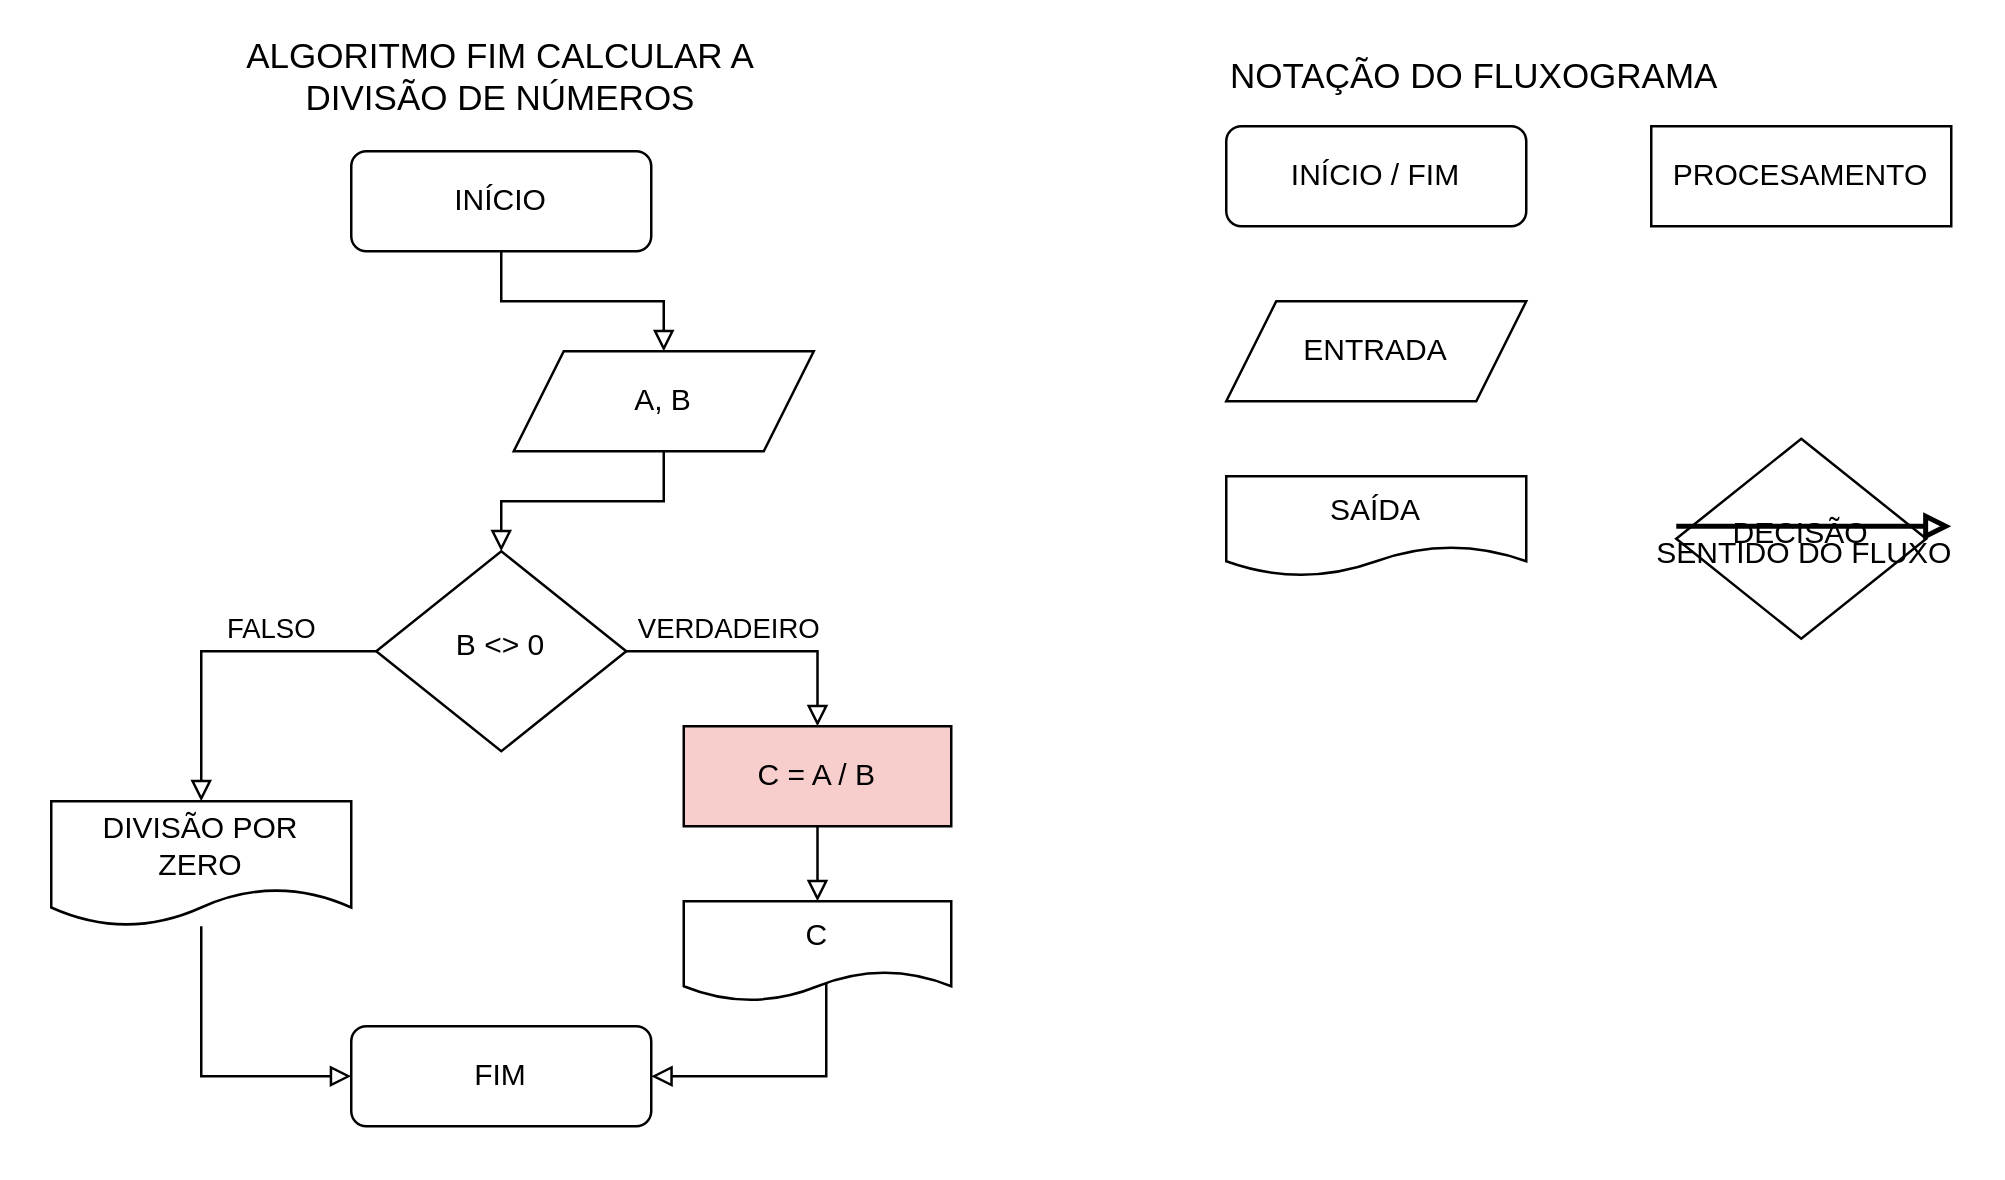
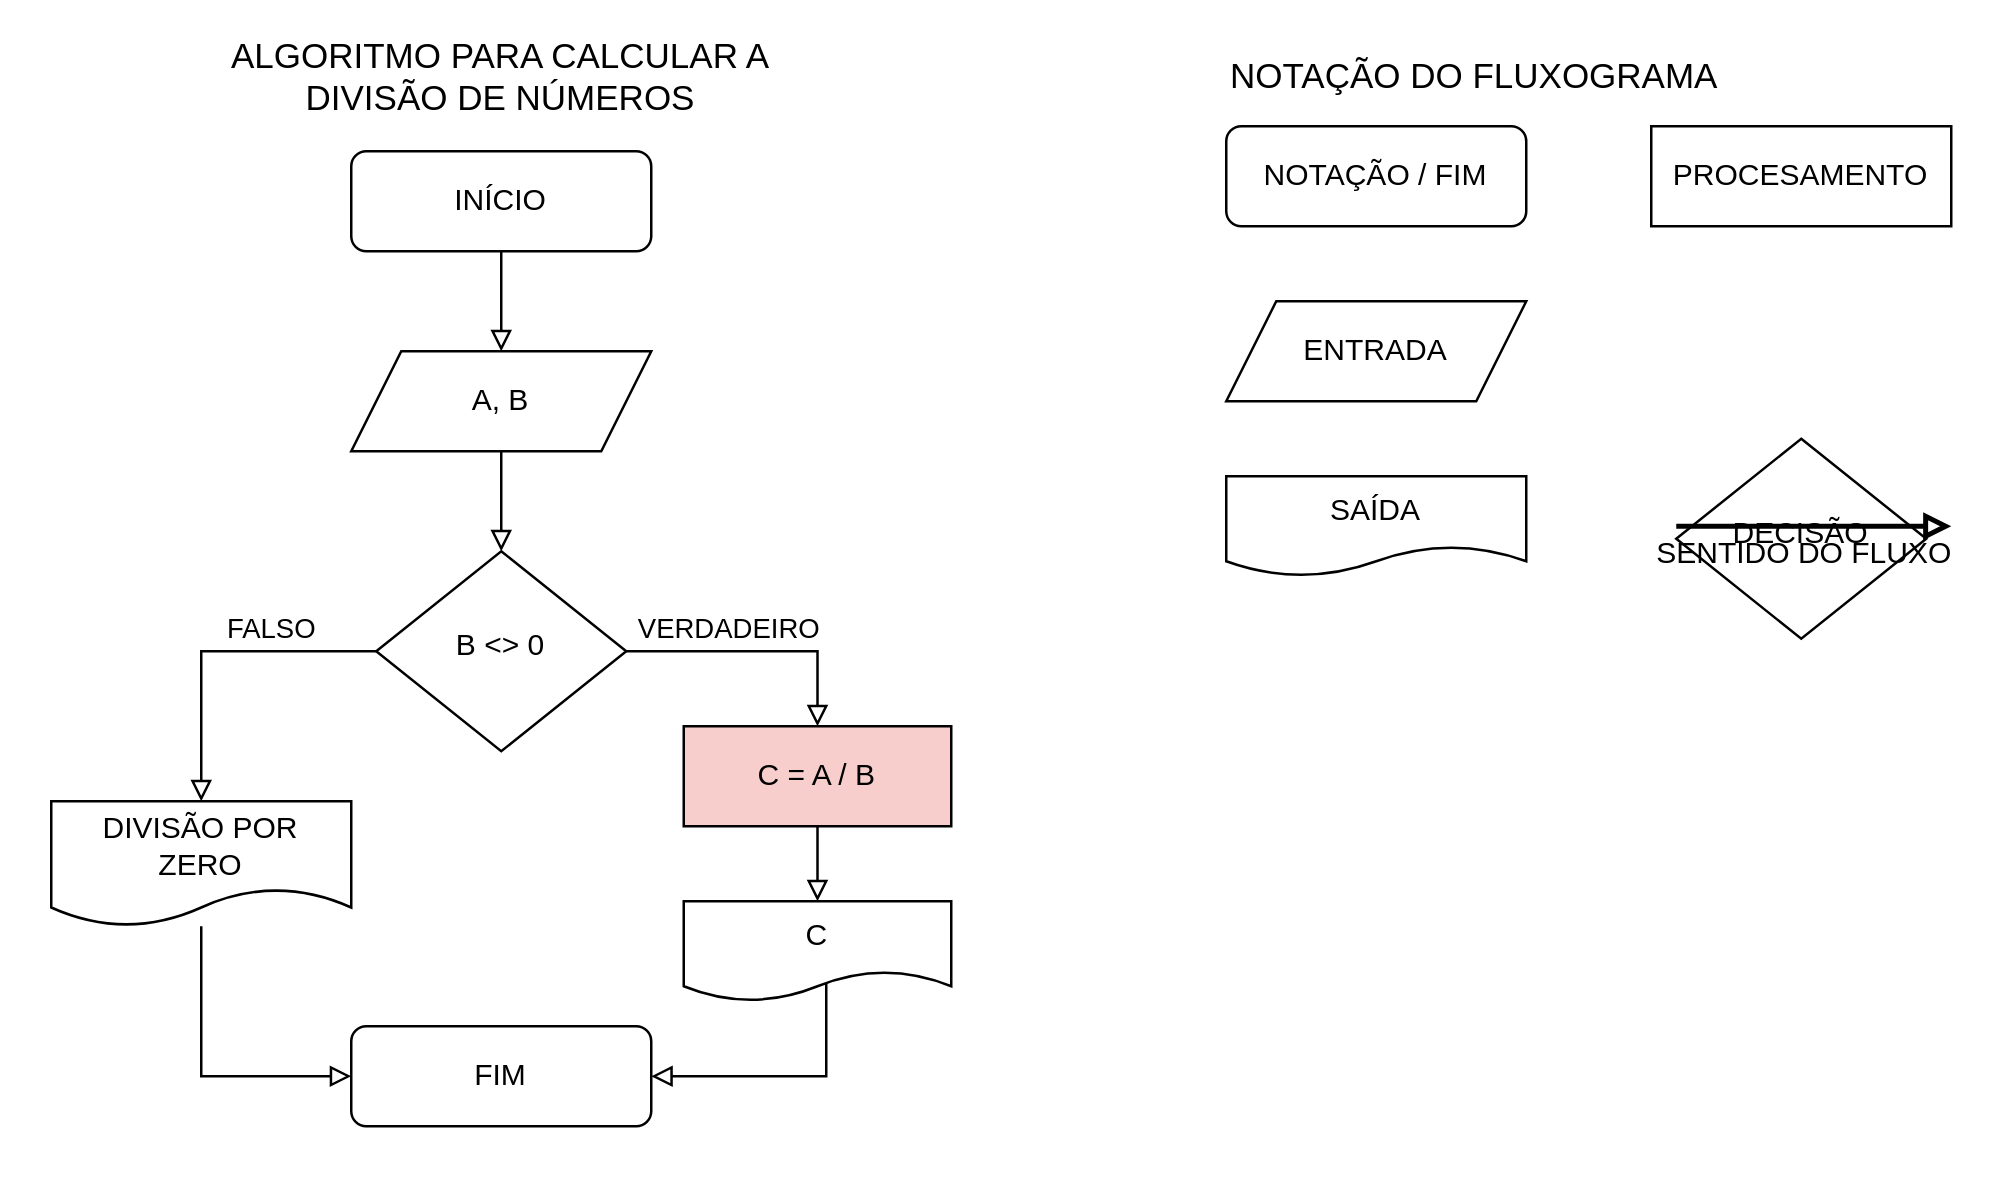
  <mxCell id="0" />
  <mxCell id="1" parent="0" />
  <mxCell id="2" style="edgeStyle=orthogonalEdgeStyle;rounded=0;orthogonalLoop=1;jettySize=auto;html=1;entryX=0.5;entryY=0;entryDx=0;entryDy=0;endArrow=block;endFill=0;" edge="1" parent="1" source="3" target="11"><mxGeometry relative="1" as="geometry" /></mxCell>
  <mxCell id="3" value="INÍCIO" style="rounded=1;whiteSpace=wrap;html=1;fontSize=12;glass=0;strokeWidth=1;shadow=0;" parent="1" vertex="1"><mxGeometry x="140" y="60" width="120" height="40" as="geometry" /></mxCell>
  <mxCell id="4" style="edgeStyle=orthogonalEdgeStyle;rounded=0;orthogonalLoop=1;jettySize=auto;html=1;entryX=0.5;entryY=0;entryDx=0;entryDy=0;endArrow=block;endFill=0;" edge="1" parent="1" source="8" target="13"><mxGeometry relative="1" as="geometry" /></mxCell>
  <mxCell id="5" value="FALSO" style="edgeLabel;html=1;align=center;verticalAlign=middle;resizable=0;points=[];" vertex="1" connectable="0" parent="4"><mxGeometry x="-0.212" y="1" relative="1" as="geometry"><mxPoint x="8" y="-11" as="offset" /></mxGeometry></mxCell>
  <mxCell id="6" style="edgeStyle=orthogonalEdgeStyle;rounded=0;orthogonalLoop=1;jettySize=auto;html=1;entryX=0.5;entryY=0;entryDx=0;entryDy=0;endArrow=block;endFill=0;" edge="1" parent="1" source="8" target="15"><mxGeometry relative="1" as="geometry" /></mxCell>
  <mxCell id="7" value="VERDADEIRO" style="edgeLabel;html=1;align=center;verticalAlign=middle;resizable=0;points=[];" vertex="1" connectable="0" parent="6"><mxGeometry x="-0.513" y="-1" relative="1" as="geometry"><mxPoint x="14" y="-11" as="offset" /></mxGeometry></mxCell>
  <mxCell id="8" value="B &amp;lt;&amp;gt; 0" style="rhombus;whiteSpace=wrap;html=1;shadow=0;fontFamily=Helvetica;fontSize=12;align=center;strokeWidth=1;spacing=6;spacingTop=-4;" parent="1" vertex="1"><mxGeometry x="150" y="220" width="100" height="80" as="geometry" /></mxCell>
  <mxCell id="9" value="FIM" style="rounded=1;whiteSpace=wrap;html=1;fontSize=12;glass=0;strokeWidth=1;shadow=0;" parent="1" vertex="1"><mxGeometry x="140" y="410" width="120" height="40" as="geometry" /></mxCell>
  <mxCell id="10" style="edgeStyle=orthogonalEdgeStyle;rounded=0;orthogonalLoop=1;jettySize=auto;html=1;entryX=0.5;entryY=0;entryDx=0;entryDy=0;endArrow=block;endFill=0;" edge="1" parent="1" source="11" target="8"><mxGeometry relative="1" as="geometry" /></mxCell>
- <mxCell id="11" value="A, B" style="shape=parallelogram;perimeter=parallelogramPerimeter;whiteSpace=wrap;html=1;fixedSize=1;" vertex="1" parent="1"><mxGeometry x="205" y="140" width="120" height="40" as="geometry" /></mxCell>
+ <mxCell id="11" value="A, B" style="shape=parallelogram;perimeter=parallelogramPerimeter;whiteSpace=wrap;html=1;fixedSize=1;" vertex="1" parent="1"><mxGeometry x="140" y="140" width="120" height="40" as="geometry" /></mxCell>
  <mxCell id="12" style="edgeStyle=orthogonalEdgeStyle;rounded=0;orthogonalLoop=1;jettySize=auto;html=1;entryX=0;entryY=0.5;entryDx=0;entryDy=0;endArrow=block;endFill=0;" edge="1" parent="1" source="13" target="9"><mxGeometry relative="1" as="geometry" /></mxCell>
  <mxCell id="13" value="DIVISÃO POR&lt;br&gt;ZERO" style="shape=document;whiteSpace=wrap;html=1;boundedLbl=1;" vertex="1" parent="1"><mxGeometry x="20" y="320" width="120" height="50" as="geometry" /></mxCell>
  <mxCell id="14" style="edgeStyle=orthogonalEdgeStyle;rounded=0;orthogonalLoop=1;jettySize=auto;html=1;entryX=0.5;entryY=0;entryDx=0;entryDy=0;endArrow=block;endFill=0;" edge="1" parent="1" source="15" target="17"><mxGeometry relative="1" as="geometry" /></mxCell>
  <mxCell id="15" value="C = A / B" style="rounded=0;whiteSpace=wrap;html=1;fillColor=#f8cecc;" vertex="1" parent="1"><mxGeometry x="273" y="290" width="107" height="40" as="geometry" /></mxCell>
  <mxCell id="16" style="edgeStyle=orthogonalEdgeStyle;rounded=0;orthogonalLoop=1;jettySize=auto;html=1;entryX=1;entryY=0.5;entryDx=0;entryDy=0;endArrow=block;endFill=0;" edge="1" parent="1" target="9"><mxGeometry relative="1" as="geometry"><mxPoint x="330" y="390" as="sourcePoint" /><Array as="points"><mxPoint x="330" y="430" /></Array></mxGeometry></mxCell>
  <mxCell id="17" value="C" style="shape=document;whiteSpace=wrap;html=1;boundedLbl=1;" vertex="1" parent="1"><mxGeometry x="273" y="360" width="107" height="40" as="geometry" /></mxCell>
- <mxCell id="18" value="INÍCIO / FIM" style="rounded=1;whiteSpace=wrap;html=1;fontSize=12;glass=0;strokeWidth=1;shadow=0;" vertex="1" parent="1"><mxGeometry x="490" y="50" width="120" height="40" as="geometry" /></mxCell>
+ <mxCell id="18" value="NOTAÇÃO / FIM" style="rounded=1;whiteSpace=wrap;html=1;fontSize=12;glass=0;strokeWidth=1;shadow=0;" vertex="1" parent="1"><mxGeometry x="490" y="50" width="120" height="40" as="geometry" /></mxCell>
  <mxCell id="19" value="ENTRADA" style="shape=parallelogram;perimeter=parallelogramPerimeter;whiteSpace=wrap;html=1;fixedSize=1;" vertex="1" parent="1"><mxGeometry x="490" y="120" width="120" height="40" as="geometry" /></mxCell>
  <mxCell id="20" value="PROCESAMENTO" style="rounded=0;whiteSpace=wrap;html=1;" vertex="1" parent="1"><mxGeometry x="660" y="50" width="120" height="40" as="geometry" /></mxCell>
  <mxCell id="21" value="SAÍDA" style="shape=document;whiteSpace=wrap;html=1;boundedLbl=1;" vertex="1" parent="1"><mxGeometry x="490" y="190" width="120" height="40" as="geometry" /></mxCell>
  <mxCell id="22" value="NOTAÇÃO DO FLUXOGRAMA" style="text;html=1;strokeColor=none;fillColor=none;align=left;verticalAlign=middle;whiteSpace=wrap;rounded=0;fontSize=14;" vertex="1" parent="1"><mxGeometry x="490" y="20" width="230" height="20" as="geometry" /></mxCell>
  <mxCell id="23" value="DECISÃO" style="rhombus;whiteSpace=wrap;html=1;shadow=0;fontFamily=Helvetica;fontSize=12;align=center;strokeWidth=1;spacing=6;spacingTop=-4;" vertex="1" parent="1"><mxGeometry x="670" y="175" width="100" height="80" as="geometry" /></mxCell>
  <mxCell id="24" value="" style="endArrow=block;html=1;fontSize=15;endFill=0;jumpSize=6;strokeWidth=2;" edge="1" parent="1"><mxGeometry width="50" height="50" relative="1" as="geometry"><mxPoint x="670" y="210" as="sourcePoint" /><mxPoint x="780" y="210" as="targetPoint" /></mxGeometry></mxCell>
  <mxCell id="25" value="SENTIDO DO FLUXO" style="edgeLabel;html=1;align=center;verticalAlign=middle;resizable=0;points=[];fontSize=12;labelBackgroundColor=none;" vertex="1" connectable="0" parent="24"><mxGeometry x="-0.273" y="-3" relative="1" as="geometry"><mxPoint x="10" y="7" as="offset" /></mxGeometry></mxCell>
- <mxCell id="26" value="ALGORITMO FIM CALCULAR A DIVISÃO DE NÚMEROS" style="text;html=1;strokeColor=none;fillColor=none;align=center;verticalAlign=middle;whiteSpace=wrap;rounded=0;labelBackgroundColor=none;fontSize=14;" vertex="1" parent="1"><mxGeometry x="75" y="20" width="250" height="20" as="geometry" /></mxCell>
+ <mxCell id="26" value="ALGORITMO PARA CALCULAR A DIVISÃO DE NÚMEROS" style="text;html=1;strokeColor=none;fillColor=none;align=center;verticalAlign=middle;whiteSpace=wrap;rounded=0;labelBackgroundColor=none;fontSize=14;" vertex="1" parent="1"><mxGeometry x="75" y="20" width="250" height="20" as="geometry" /></mxCell>
